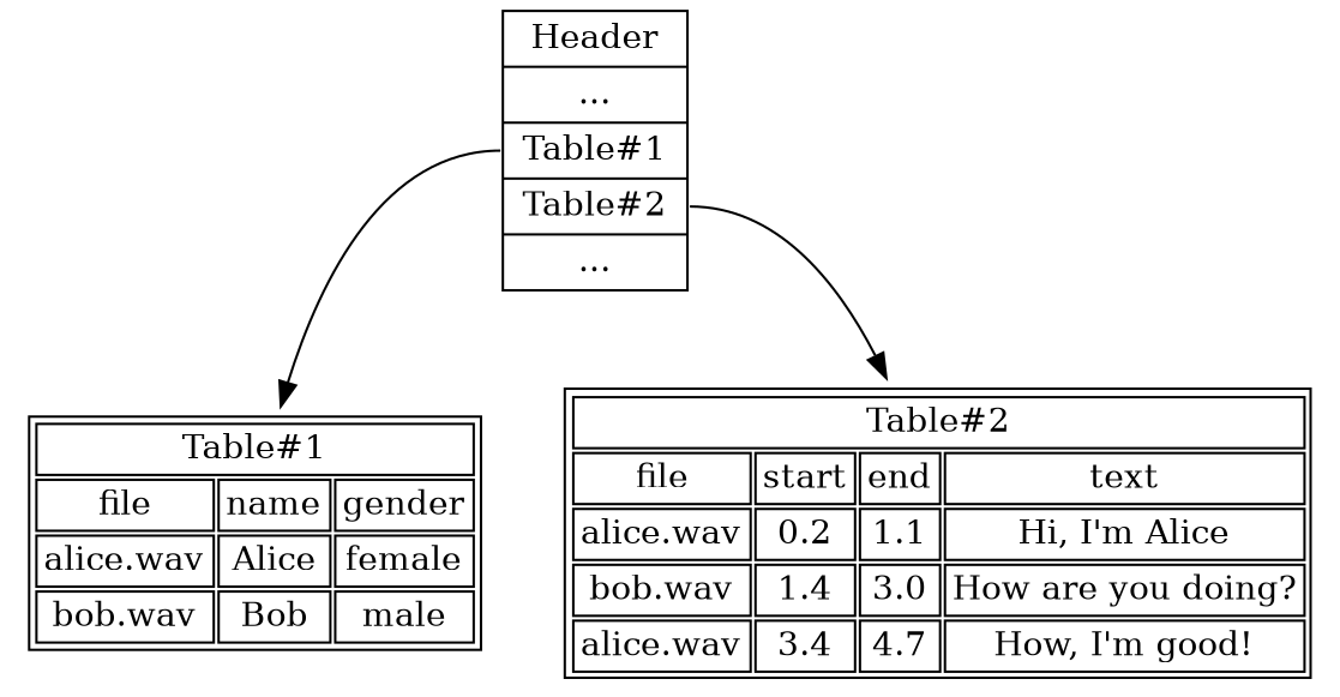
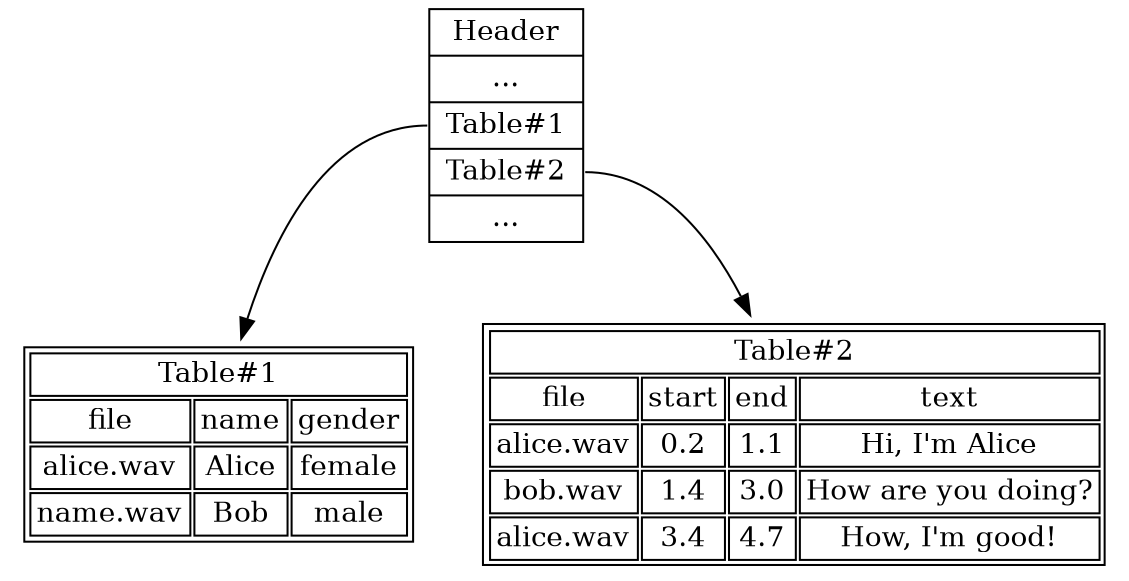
  digraph {
    node [shape=plaintext]
    n1 [label="{ Header | ... | <tbl1> Table#1 | <tbl2> Table#2 | ... }" shape=record]
-   n2 [label=<       <table>         <tr><td colspan='3'>Table#1</td></tr>         <tr><td>file</td><td>name</td><td>gender</td></tr>         <tr><td>alice.wav</td><td>Alice</td><td>female</td></tr>         <tr><td>bob.wav</td><td>Bob</td><td>male</td></tr>       </table>     >]
+   n2 [label=<       <table>         <tr><td colspan='3'>Table#1</td></tr>         <tr><td>file</td><td>name</td><td>gender</td></tr>         <tr><td>alice.wav</td><td>Alice</td><td>female</td></tr>         <tr><td>name.wav</td><td>Bob</td><td>male</td></tr>       </table>     >]
    n3 [label=<       <table>         <tr><td colspan='4'>Table#2</td></tr>         <tr><td>file</td><td>start</td><td>end</td><td>text</td></tr>         <tr><td>alice.wav</td><td>0.2</td><td>1.1</td><td>Hi, I'm Alice</td></tr>         <tr><td>bob.wav</td><td>1.4</td><td>3.0</td><td>How are you doing?</td></tr>         <tr><td>alice.wav</td><td>3.4</td><td>4.7</td><td>How, I'm good!</td></tr>       </table>     >]
    n1 -> n2 [tailport=tbl1]
    n1 -> n3 [tailport=tbl2]
  }
